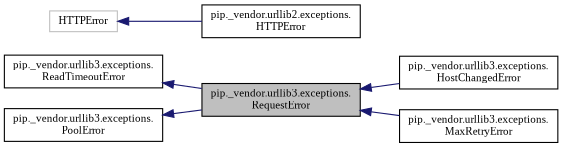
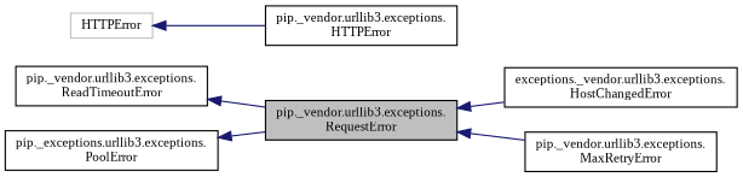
  digraph {
    fontname="Liberation Serif"
    rankdir=LR
    node [color=black fillcolor=white fontname="Liberation Serif" fontsize=10 shape=record style=filled]
    edge [color=midnightblue dir=back fontname="Liberation Serif" fontsize=10 labelfontname=Helvetica labelfontsize=10 style=solid]
    n1 [fillcolor=grey75 fontcolor=black height=0.2 label="pip._vendor.urllib3.exceptions.\lRequestError" width=0.4]
-   n2 [height=0.2 label="pip._vendor.urllib3.exceptions.\lHostChangedError" width=0.4]
+   n2 [height=0.2 label="exceptions._vendor.urllib3.exceptions.\lHostChangedError" width=0.4]
    n3 [height=0.2 label="pip._vendor.urllib3.exceptions.\lMaxRetryError" width=0.4]
    n4 [height=0.2 label="pip._vendor.urllib3.exceptions.\lReadTimeoutError" width=0.4]
-   n5 [height=0.2 label="pip._vendor.urllib3.exceptions.\lPoolError" width=0.4]
-   n6 [height=0.2 label="pip._vendor.urllib2.exceptions.\lHTTPError" width=0.4]
+   n5 [height=0.2 label="pip._exceptions.urllib3.exceptions.\lPoolError" width=0.4]
+   n6 [height=0.2 label="pip._vendor.urllib3.exceptions.\lHTTPError" width=0.4]
    n7 [color=grey75 height=0.2 label=HTTPError width=0.4]
    n1 -> n2
    n1 -> n3
    n4 -> n1
    n5 -> n1
    n7 -> n6
  }
